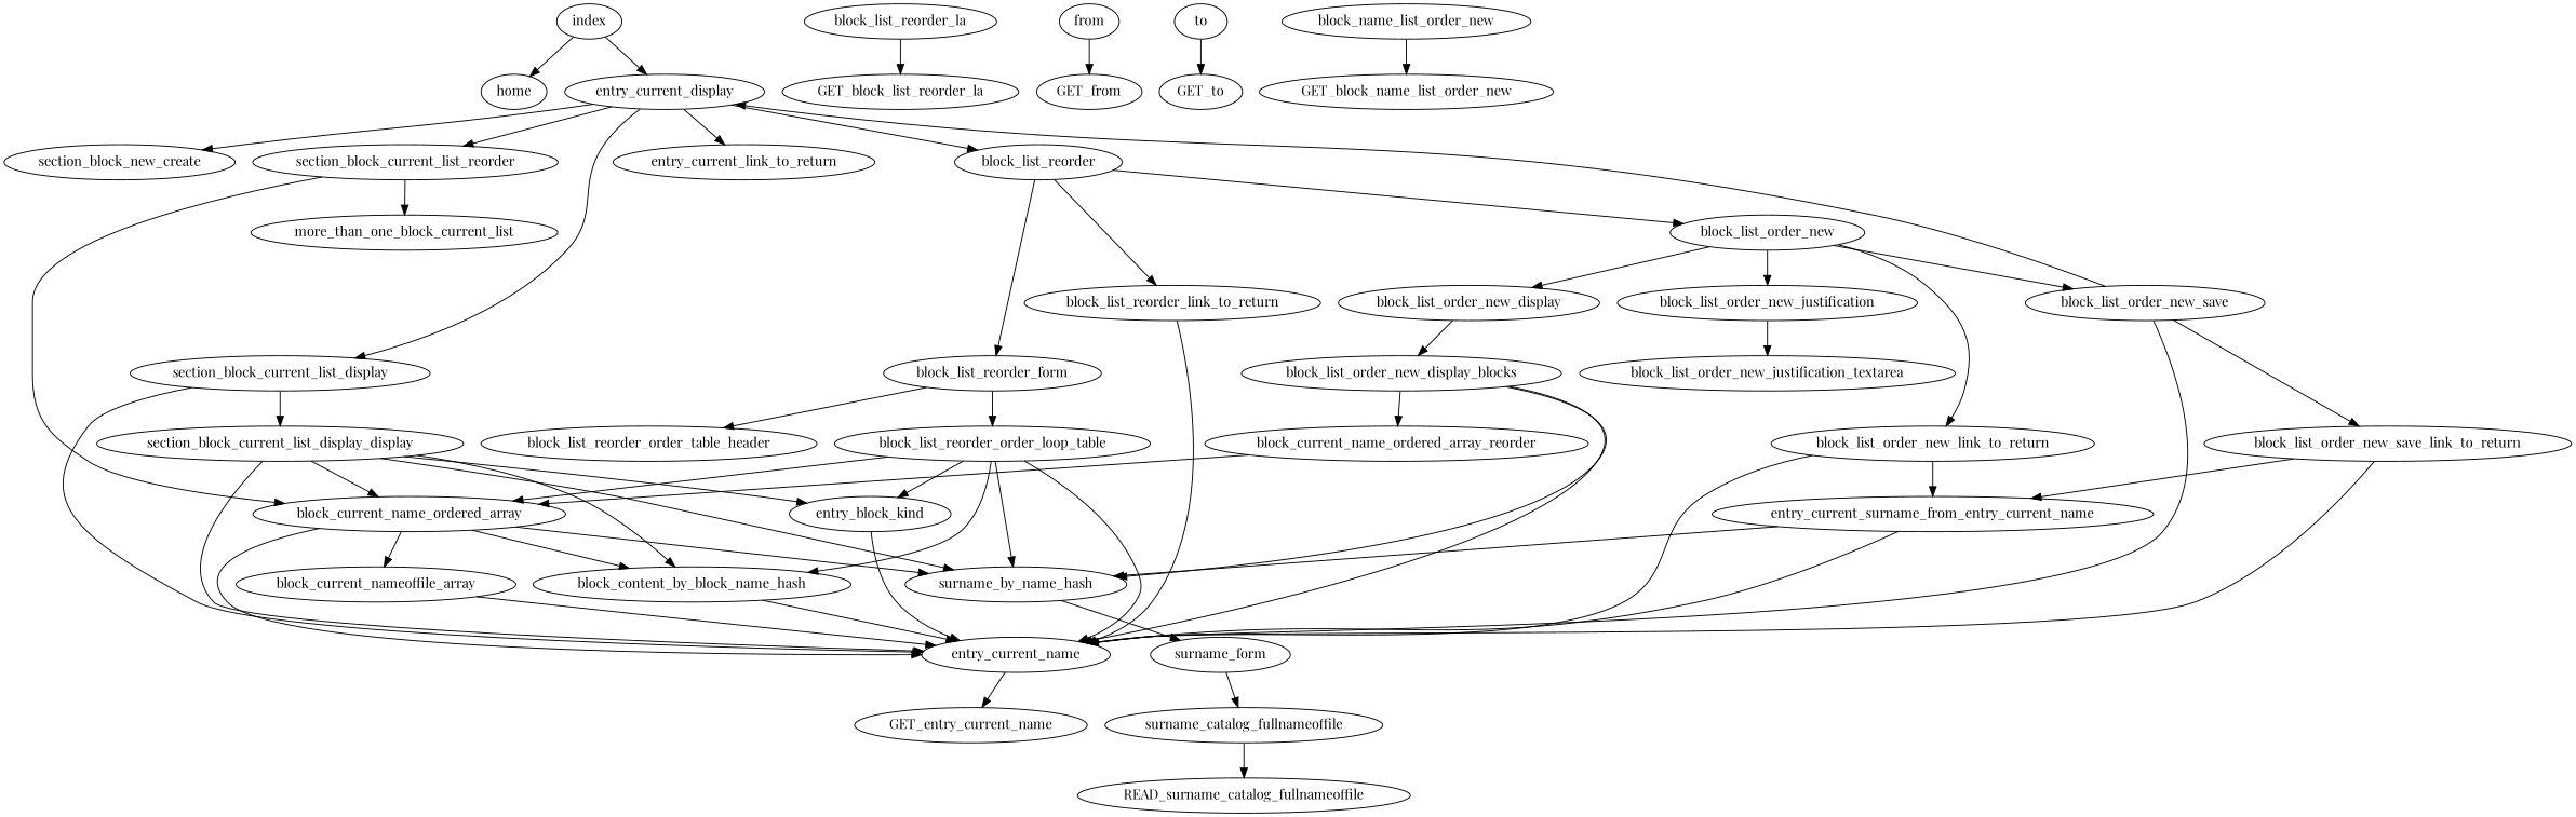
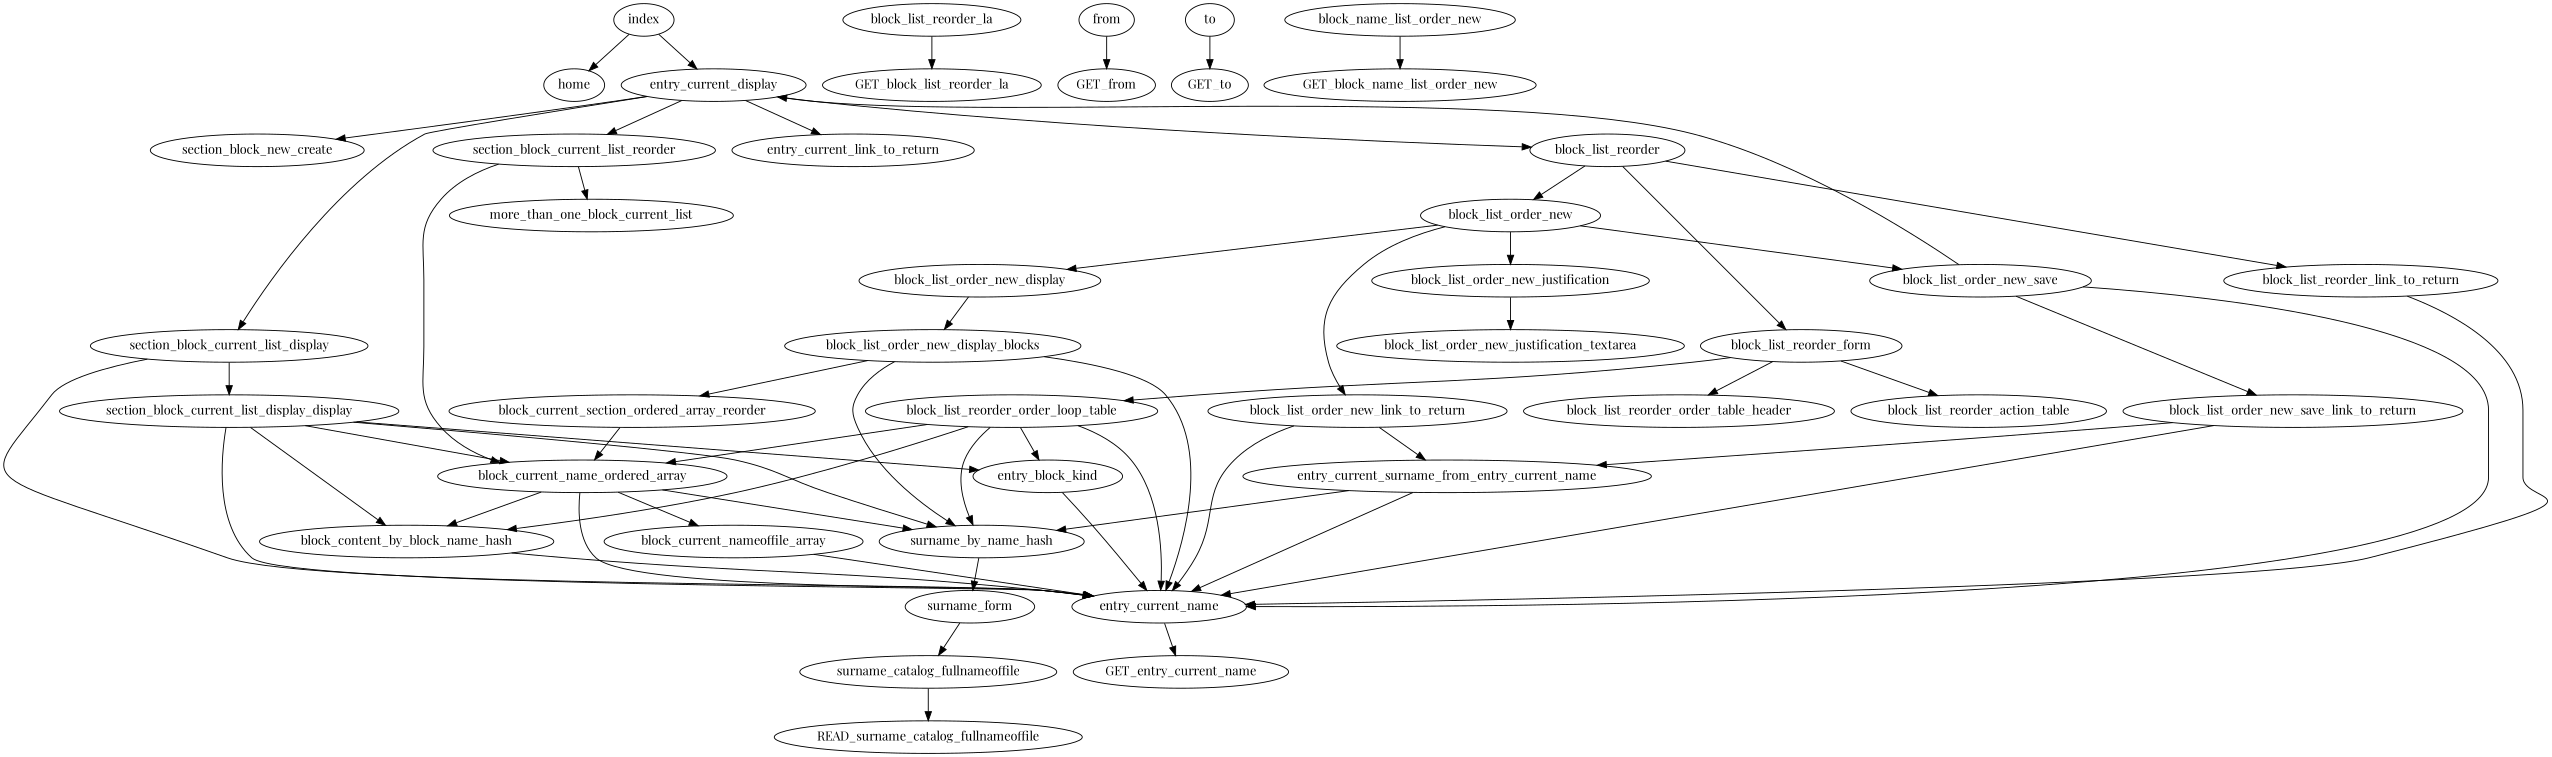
  digraph {
    fontname="Playfair Display"
    node [fontname="Playfair Display"]
    edge [fontname="Playfair Display"]
    index
    home
    entry_current_display
    section_block_new_create
    section_block_current_list_reorder
    section_block_current_list_display
    entry_current_link_to_return
    block_list_reorder
    block_current_name_ordered_array
    more_than_one_block_current_list
    entry_current_name
    section_block_current_list_display_display
    block_list_reorder_form
    block_list_reorder_link_to_return
    block_list_order_new
    GET_entry_current_name
    entry_current_surname_from_entry_current_name
    surname_by_name_hash
    n19 [label=surname_form]
    surname_catalog_fullnameoffile
    READ_surname_catalog_fullnameoffile
    entry_block_kind
    block_current_nameoffile_array
    block_content_by_block_name_hash
+   block_list_reorder_action_table
    block_list_reorder_order_table_header
    block_list_reorder_order_loop_table
    block_list_order_new_display
    block_list_order_new_justification
    block_list_order_new_link_to_return
    block_list_order_new_save
    block_list_order_new_display_blocks
    block_list_order_new_justification_textarea
    block_list_order_new_save_link_to_return
-   block_current_name_ordered_array_reorder
+   block_current_name_ordered_array_reorder [label=block_current_section_ordered_array_reorder]
    block_list_reorder_la
    GET_block_list_reorder_la
    from
    GET_from
    to
    GET_to
    block_name_list_order_new
    GET_block_name_list_order_new
    index -> home
    index -> entry_current_display
    entry_current_display -> section_block_new_create
    entry_current_display -> section_block_current_list_reorder
    entry_current_display -> section_block_current_list_display
    entry_current_display -> entry_current_link_to_return
    entry_current_display -> block_list_reorder
    section_block_current_list_reorder -> block_current_name_ordered_array
    section_block_current_list_reorder -> more_than_one_block_current_list
    section_block_current_list_display -> entry_current_name
    section_block_current_list_display -> section_block_current_list_display_display
    block_list_reorder -> block_list_reorder_form
    block_list_reorder -> block_list_reorder_link_to_return
    block_list_reorder -> block_list_order_new
    block_current_name_ordered_array -> entry_current_name
    block_current_name_ordered_array -> surname_by_name_hash
    block_current_name_ordered_array -> block_current_nameoffile_array
    block_current_name_ordered_array -> block_content_by_block_name_hash
    entry_current_name -> GET_entry_current_name
    section_block_current_list_display_display -> block_current_name_ordered_array
    section_block_current_list_display_display -> entry_current_name
    section_block_current_list_display_display -> surname_by_name_hash
    section_block_current_list_display_display -> entry_block_kind
    section_block_current_list_display_display -> block_content_by_block_name_hash
+   block_list_reorder_form -> block_list_reorder_action_table
    block_list_reorder_form -> block_list_reorder_order_table_header
    block_list_reorder_form -> block_list_reorder_order_loop_table
    block_list_reorder_link_to_return -> entry_current_name
    block_list_order_new -> block_list_order_new_display
    block_list_order_new -> block_list_order_new_justification
    block_list_order_new -> block_list_order_new_link_to_return
    block_list_order_new -> block_list_order_new_save
    entry_current_surname_from_entry_current_name -> entry_current_name
    entry_current_surname_from_entry_current_name -> surname_by_name_hash
    surname_by_name_hash -> n19
    n19 -> surname_catalog_fullnameoffile
    surname_catalog_fullnameoffile -> READ_surname_catalog_fullnameoffile
    entry_block_kind -> entry_current_name
    block_current_nameoffile_array -> entry_current_name
    block_content_by_block_name_hash -> entry_current_name
    block_list_reorder_order_loop_table -> block_current_name_ordered_array
    block_list_reorder_order_loop_table -> entry_current_name
    block_list_reorder_order_loop_table -> surname_by_name_hash
    block_list_reorder_order_loop_table -> entry_block_kind
    block_list_reorder_order_loop_table -> block_content_by_block_name_hash
    block_list_order_new_display -> block_list_order_new_display_blocks
    block_list_order_new_justification -> block_list_order_new_justification_textarea
    block_list_order_new_link_to_return -> entry_current_name
    block_list_order_new_link_to_return -> entry_current_surname_from_entry_current_name
    block_list_order_new_save -> entry_current_display
    block_list_order_new_save -> entry_current_name
    block_list_order_new_save -> block_list_order_new_save_link_to_return
    block_list_order_new_display_blocks -> entry_current_name
    block_list_order_new_display_blocks -> surname_by_name_hash
    block_list_order_new_display_blocks -> block_current_name_ordered_array_reorder
    block_list_order_new_save_link_to_return -> entry_current_name
    block_list_order_new_save_link_to_return -> entry_current_surname_from_entry_current_name
    block_current_name_ordered_array_reorder -> block_current_name_ordered_array
    block_list_reorder_la -> GET_block_list_reorder_la
    from -> GET_from
    to -> GET_to
    block_name_list_order_new -> GET_block_name_list_order_new
  }
